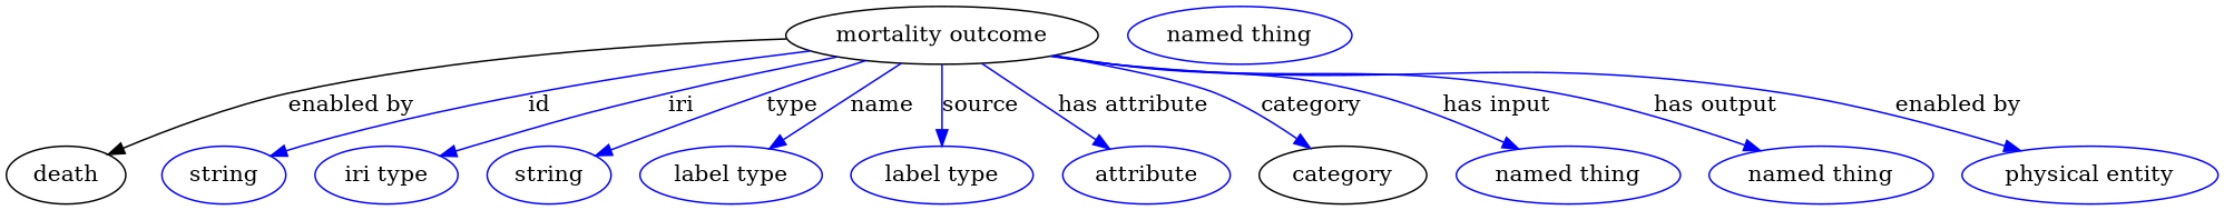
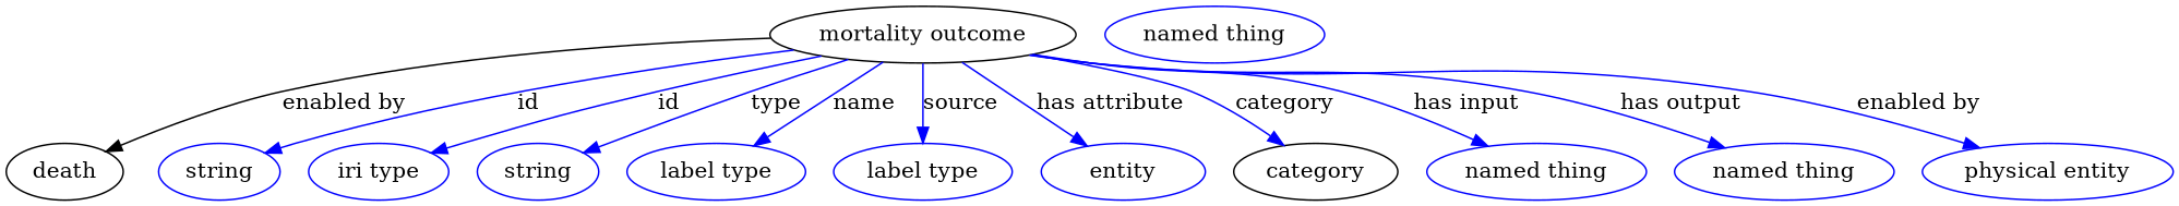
  digraph {
    node [color=blue]
    edge [color=blue style=solid]
    n1 [height=0.5 label="mortality outcome" width=2.69 color=""]
    death [height=0.5 width=1.0291 color=""]
    n3 [height=0.5 label=string width=1.0652]
    n4 [height=0.5 label="iri type" width=1.2277]
    n5 [height=0.5 label=string width=1.0652]
    n6 [height=0.5 label="label type" width=1.5707]
    n7 [height=0.5 label="label type" width=1.5707]
-   n8 [height=0.5 label=attribute width=1.4443]
+   n8 [height=0.5 label=entity width=1.4443]
    category [height=0.5 width=1.4443 color=""]
    n10 [height=0.5 label="named thing" width=1.9318]
    n11 [height=0.5 label="named thing" width=1.9318]
    n12 [height=0.5 label="physical entity" width=2.2026]
    n13 [height=0.5 label="named thing" width=1.9318]
    n1 -> death [label="enabled by" color="" style=""]
    n1 -> n3 [label=id]
-   n1 -> n4 [label=iri]
+   n1 -> n4 [label=id]
    n1 -> n5 [label=type]
    n1 -> n6 [label=name]
    n1 -> n7 [label=source]
    n1 -> n8 [label="has attribute"]
    n1 -> category [label=category]
    n1 -> n10 [label="has input"]
    n1 -> n11 [label="has output"]
    n1 -> n12 [label="enabled by"]
  }
